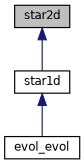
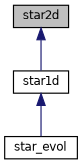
  digraph {
    node [color=black fillcolor=white fontname=Helvetica fontsize=10 shape=record style=filled]
    edge [color=midnightblue dir=back fontname=Helvetica fontsize=10 labelfontname=Helvetica labelfontsize=10 style=solid]
    n1 [fillcolor=grey75 fontcolor=black height=0.2 label=star2d width=0.4]
    n2 [height=0.2 label=star1d width=0.4]
-   n3 [height=0.2 label=evol_evol width=0.4]
+   n3 [height=0.2 label=star_evol width=0.4]
    n1 -> n2
    n2 -> n3
  }
